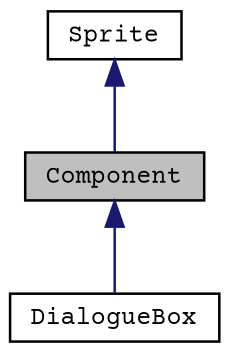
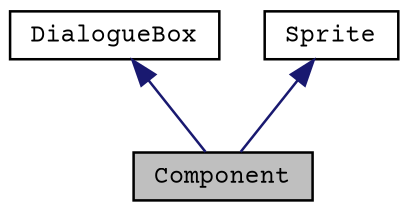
  digraph {
    fontname="Courier Prime"
    node [color=black fillcolor=white fontname="Courier Prime" fontsize=10 shape=record style=filled]
    edge [color=midnightblue dir=back fontname="Courier Prime" fontsize=10 labelfontname=Helvetica labelfontsize=10 style=solid]
    n1 [fillcolor=grey75 fontcolor=black height=0.2 label=Component width=0.4]
    n2 [height=0.2 label=DialogueBox width=0.4]
    n3 [height=0.2 label=Sprite width=0.4]
-   n1 -> n2
+   n2 -> n1
    n3 -> n1
  }
